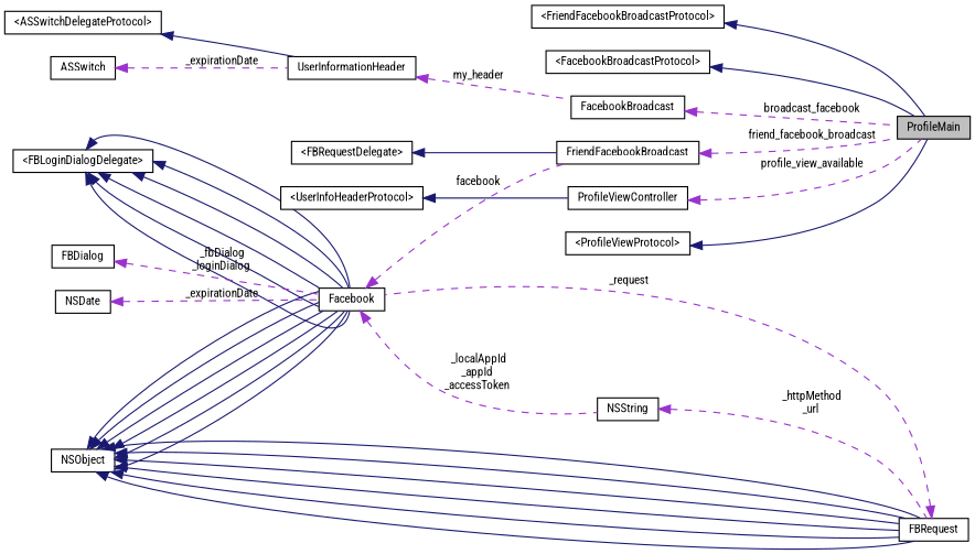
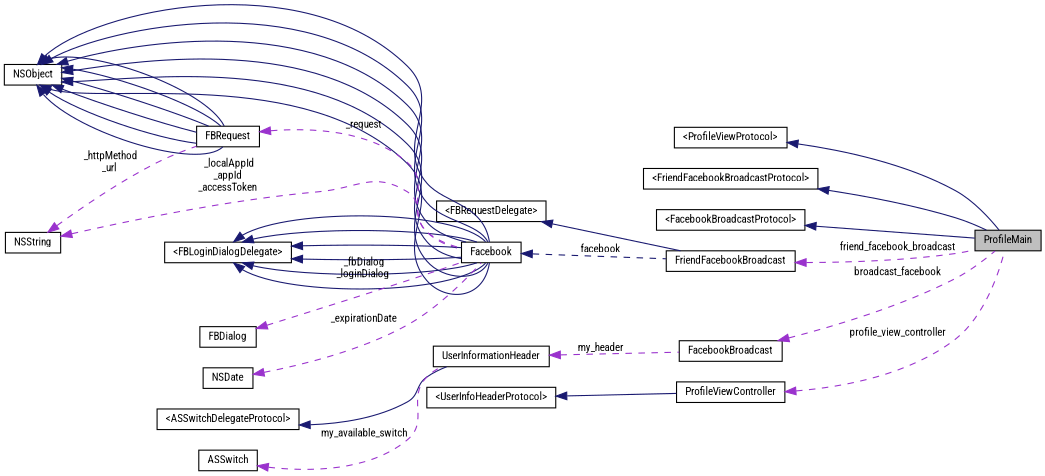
  digraph {
    fontname="Roboto Condensed"
    rankdir=LR
    node [color=black fillcolor=white fontname="Roboto Condensed" fontsize=10 shape=record style=filled]
    edge [color=midnightblue dir=back fontname="Roboto Condensed" fontsize=10 labelfontname=Helvetica labelfontsize=10 style=solid]
    n1 [fillcolor=grey75 fontcolor=black height=0.2 label=ProfileMain width=0.4]
    n2 [height=0.2 label="\<ProfileViewProtocol\>" width=0.4]
    n3 [height=0.2 label="\<FriendFacebookBroadcastProtocol\>" width=0.4]
    n4 [height=0.2 label="\<FacebookBroadcastProtocol\>" width=0.4]
    n5 [height=0.2 label=FriendFacebookBroadcast width=0.4]
    n6 [height=0.2 label="\<FBRequestDelegate\>" width=0.4]
    n7 [height=0.2 label=Facebook width=0.4]
    n8 [height=0.2 label=NSObject width=0.4]
    n9 [height=0.2 label=FBRequest width=0.4]
    n10 [height=0.2 label="\<FBLoginDialogDelegate\>" width=0.4]
    n11 [height=0.2 label=FBDialog width=0.4]
    n12 [height=0.2 label=NSString width=0.4]
    n13 [height=0.2 label=NSDate width=0.4]
    n14 [height=0.2 label=FacebookBroadcast width=0.4]
    n15 [height=0.2 label=ProfileViewController width=0.4]
    n16 [height=0.2 label="\<UserInfoHeaderProtocol\>" width=0.4]
    n17 [height=0.2 label=UserInformationHeader width=0.4]
    n18 [height=0.2 label="\<ASSwitchDelegateProtocol\>" width=0.4]
    n19 [height=0.2 label=ASSwitch width=0.4]
    n2 -> n1
    n3 -> n1
    n4 -> n1
    n5 -> n1 [color=darkorchid3 label=" friend_facebook_broadcast" style=dashed]
    n6 -> n5
-   n7 -> n5 [color=darkorchid3 label=" facebook" style=dashed]
+   n7 -> n5 [label=" facebook" style=dashed]
    n8 -> n7
    n8 -> n7
    n8 -> n7
    n8 -> n7
    n8 -> n7
    n8 -> n7
    n8 -> n9
    n8 -> n9
    n8 -> n9
    n8 -> n9
    n8 -> n9
    n8 -> n9
    n9 -> n7 [color=darkorchid3 label=" _request" style=dashed]
    n10 -> n7
    n10 -> n7
    n10 -> n7
    n10 -> n7
    n10 -> n7
    n10 -> n7
    n11 -> n7 [color=darkorchid3 label=" _fbDialog\n_loginDialog" style=dashed]
-   n7 -> n12 [color=darkorchid3 label=" _localAppId\n_appId\n_accessToken" style=dashed]
+   n12 -> n7 [color=darkorchid3 label=" _localAppId\n_appId\n_accessToken" style=dashed]
    n12 -> n9 [color=darkorchid3 label=" _httpMethod\n_url" style=dashed]
    n13 -> n7 [color=darkorchid3 label=" _expirationDate" style=dashed]
    n14 -> n1 [color=darkorchid3 label=" broadcast_facebook" style=dashed]
-   n15 -> n1 [color=darkorchid3 label=" profile_view_available" style=dashed]
+   n15 -> n1 [color=darkorchid3 label=" profile_view_controller" style=dashed]
    n16 -> n15
    n17 -> n14 [color=darkorchid3 label=" my_header" style=dashed]
    n18 -> n17
-   n19 -> n17 [color=darkorchid3 label=" _expirationDate" style=dashed]
+   n19 -> n17 [color=darkorchid3 label=" my_available_switch" style=dashed]
  }
